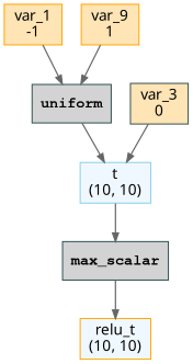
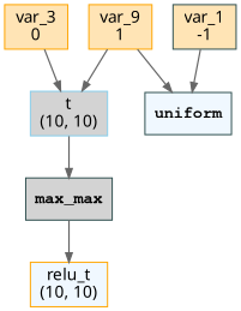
  digraph {
    rankdir=TB
    node [color=orange fillcolor=moccasin fontname="Sans-Serif" labeljust=l shape=box style=filled]
    edge [arrowsize=0.8 color=gray40 penwidth=1.2]
-   n1 [color=skyblue fillcolor=aliceblue label="t\n(10, 10)"]
-   n2 [color=darkslategray fillcolor=lightgray fontname="Courier Bold" label=max_scalar]
+   n1 [color=skyblue fillcolor=lightgray label="t\n(10, 10)"]
+   n2 [color=darkslategray fillcolor=lightgray fontname="Courier Bold" label=max_max]
    n3 [fillcolor=aliceblue label="relu_t\n(10, 10)"]
-   n4 [label="var_1\n-1"]
-   n5 [color=darkslategray fillcolor=lightgray fontname="Courier Bold" label=uniform]
+   n4 [color=darkslategray label="var_1\n-1"]
+   n5 [color=darkslategray fillcolor=aliceblue fontname="Courier Bold" label=uniform]
    n6 [label="var_9\n1"]
-   n7 [color=darkslategray label="var_3\n0"]
+   n7 [label="var_3\n0"]
    n1 -> n2
    n2 -> n3
    n4 -> n5
-   n5 -> n1
+   n6 -> n1
    n6 -> n5
    n7 -> n1
  }
